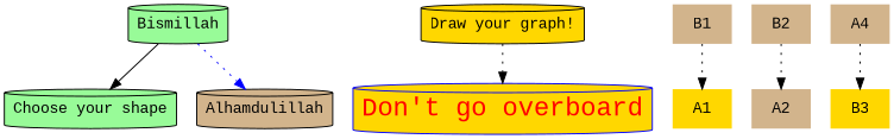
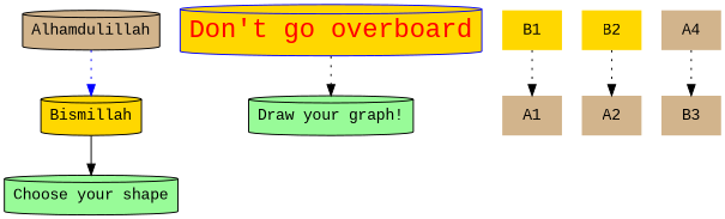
  digraph {
    fontname="Liberation Mono"
    node [fillcolor=tan fontname="Liberation Mono" shape=plaintext style=filled]
    edge [fontname="Liberation Mono" style=dotted]
    n1 [fillcolor=palegreen label="Choose your shape" shape=cylinder]
    n2 [color=Blue fillcolor=gold fontcolor=Red fontsize=24 label="Don't go overboard" shape=cylinder]
-   n3 [fillcolor=gold label="Draw your graph!" shape=cylinder]
+   n3 [fillcolor=palegreen label="Draw your graph!" shape=cylinder]
    n4 [label=Alhamdulillah shape=cylinder]
-   n5 [fillcolor=palegreen label=Bismillah shape=cylinder]
-   A1 [fillcolor=gold]
-   B1
+   n5 [fillcolor=gold label=Bismillah shape=cylinder]
+   A1
+   B1 [fillcolor=gold]
    A2
-   B2
+   B2 [fillcolor=gold]
    n10 [label=A4]
-   B3 [fillcolor=gold]
-   n3 -> n2
-   n5 -> n4 [color=blue]
+   B3
+   n2 -> n3
+   n4 -> n5 [color=blue]
    n5 -> n1 [style=solid]
    B1 -> A1
    B2 -> A2
    n10 -> B3
  }
